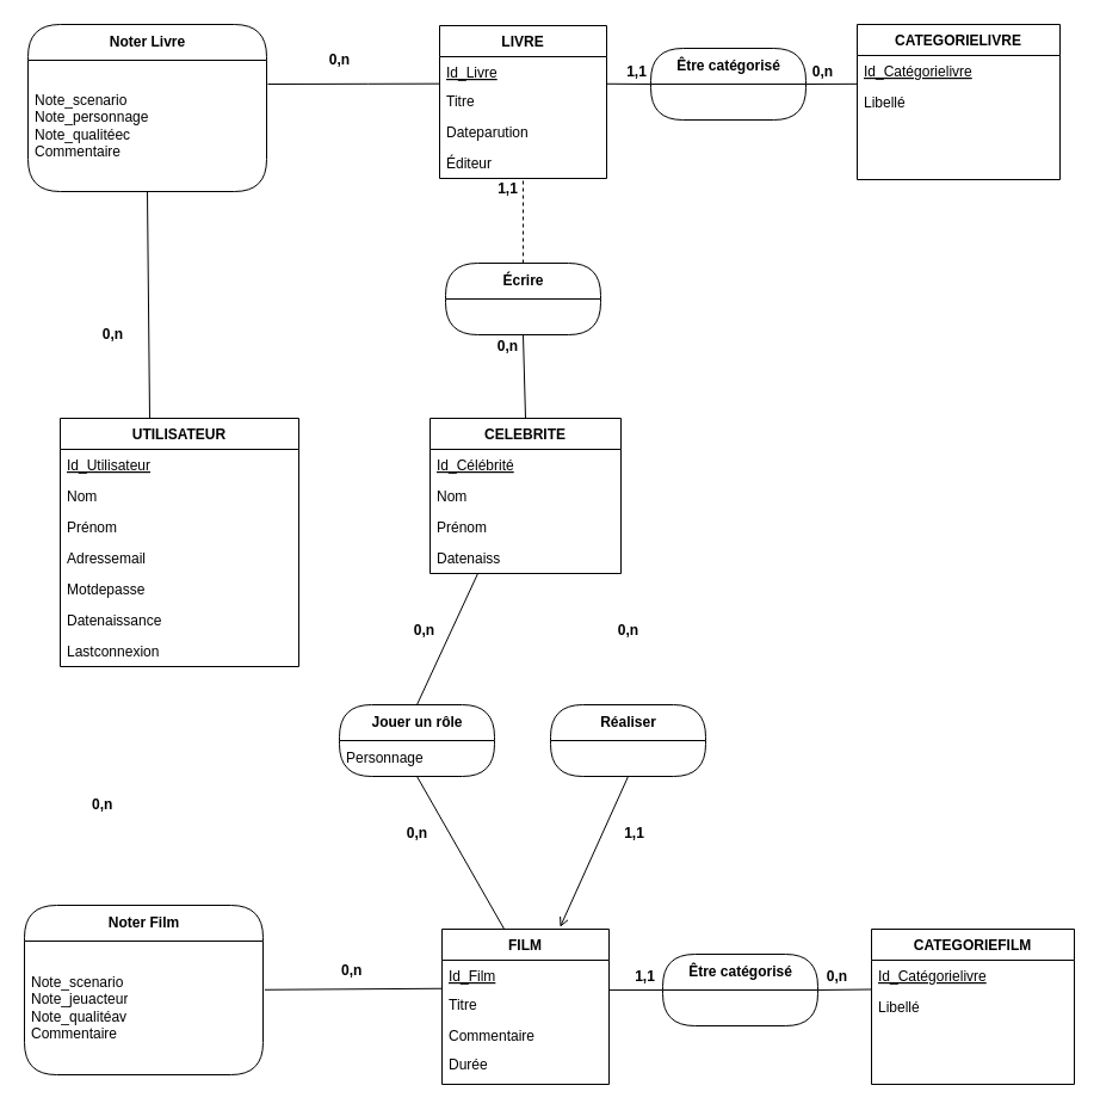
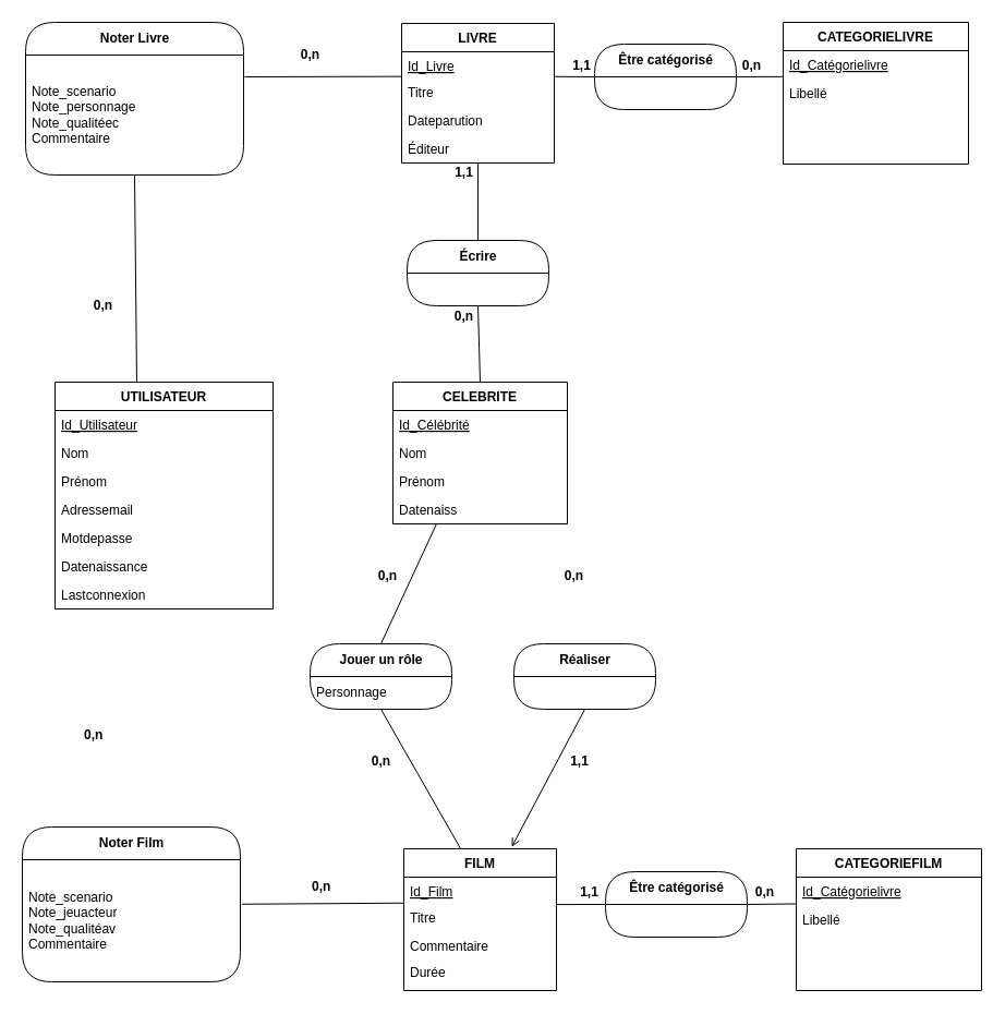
  <mxCell id="0" />
  <mxCell id="1" parent="0" />
  <mxCell id="2" value="" style="endArrow=none;html=1;rounded=0;entryX=0.5;entryY=1;entryDx=0;entryDy=0;exitX=0.375;exitY=0.001;exitDx=0;exitDy=0;exitPerimeter=0;" parent="1" source="33" target="49" edge="1"><mxGeometry relative="1" as="geometry"><mxPoint x="125" y="309" as="sourcePoint" /><mxPoint x="164" y="110" as="targetPoint" /></mxGeometry></mxCell>
  <mxCell id="3" value="" style="endArrow=none;html=1;rounded=0;exitX=1;exitY=0.948;exitDx=0;exitDy=0;exitPerimeter=0;entryX=0;entryY=0.5;entryDx=0;entryDy=0;" parent="1" source="51" target="8" edge="1"><mxGeometry relative="1" as="geometry"><mxPoint x="488" y="70" as="sourcePoint" /><mxPoint x="588" y="70" as="targetPoint" /></mxGeometry></mxCell>
  <mxCell id="4" value="" style="endArrow=none;html=1;rounded=0;exitX=1.002;exitY=0.042;exitDx=0;exitDy=0;exitPerimeter=0;entryX=0;entryY=0.5;entryDx=0;entryDy=0;" parent="1" source="57" target="65" edge="1"><mxGeometry relative="1" as="geometry"><mxPoint x="740" y="283" as="sourcePoint" /><mxPoint x="600" y="828.5" as="targetPoint" /></mxGeometry></mxCell>
  <mxCell id="5" value="" style="endArrow=none;html=1;rounded=0;entryX=0.5;entryY=1;entryDx=0;entryDy=0;exitX=0.373;exitY=0.001;exitDx=0;exitDy=0;exitPerimeter=0;" parent="1" source="55" target="31" edge="1"><mxGeometry relative="1" as="geometry"><mxPoint x="422" y="808" as="sourcePoint" /><mxPoint x="400" y="710" as="targetPoint" /></mxGeometry></mxCell>
  <mxCell id="6" value="&lt;b&gt;0,n&lt;/b&gt;" style="text;html=1;align=center;verticalAlign=middle;resizable=0;points=[];autosize=1;" parent="1" vertex="1"><mxGeometry x="80" y="271" width="27" height="18" as="geometry" /></mxCell>
  <mxCell id="7" value="&lt;b&gt;0,n&lt;/b&gt;" style="text;html=1;align=center;verticalAlign=middle;resizable=0;points=[];autosize=1;" parent="1" vertex="1"><mxGeometry x="270" y="41" width="27" height="18" as="geometry" /></mxCell>
  <mxCell id="8" value="Être catégorisé" style="swimlane;html=1;fontStyle=1;align=center;verticalAlign=middle;childLayout=stackLayout;horizontal=1;startSize=30;horizontalStack=0;resizeParent=0;resizeLast=1;container=0;fontColor=#000000;collapsible=0;rounded=1;arcSize=30;strokeColor=#000000;fillColor=#FFFFFF;swimlaneFillColor=#FFFFFF;dropTarget=0;" parent="1" vertex="1"><mxGeometry x="545" y="40" width="130" height="60" as="geometry" /></mxCell>
  <mxCell id="9" value="&lt;b&gt;0,n&lt;/b&gt;" style="text;whiteSpace=wrap;html=1;" parent="1" vertex="1"><mxGeometry x="75" y="660" width="35" height="30" as="geometry" /></mxCell>
  <mxCell id="10" value="Écrire" style="swimlane;html=1;fontStyle=1;align=center;verticalAlign=middle;childLayout=stackLayout;horizontal=1;startSize=30;horizontalStack=0;resizeParent=0;resizeLast=1;container=0;fontColor=#000000;collapsible=0;rounded=1;arcSize=30;strokeColor=#000000;fillColor=#FFFFFF;swimlaneFillColor=#FFFFFF;dropTarget=0;" parent="1" vertex="1"><mxGeometry x="373" y="220" width="130" height="60" as="geometry" /></mxCell>
  <mxCell id="11" value="&lt;b&gt;0,n&lt;/b&gt;" style="text;whiteSpace=wrap;html=1;" parent="1" vertex="1"><mxGeometry x="284" y="799" width="50" height="30" as="geometry" /></mxCell>
  <mxCell id="12" value="&lt;b&gt;0,n&lt;/b&gt;" style="text;html=1;align=center;verticalAlign=middle;resizable=0;points=[];autosize=1;" parent="1" vertex="1"><mxGeometry x="687" y="809" width="27" height="18" as="geometry" /></mxCell>
  <mxCell id="13" value="&lt;b&gt;1,1&lt;/b&gt;" style="text;html=1;align=center;verticalAlign=middle;resizable=0;points=[];autosize=1;" parent="1" vertex="1"><mxGeometry x="525" y="808" width="30" height="20" as="geometry" /></mxCell>
  <mxCell id="14" value="&lt;b&gt;0,n&lt;/b&gt;" style="text;html=1;align=center;verticalAlign=middle;resizable=0;points=[];autosize=1;" parent="1" vertex="1"><mxGeometry x="675" y="51" width="27" height="18" as="geometry" /></mxCell>
  <mxCell id="15" value="&lt;b&gt;1,1&lt;/b&gt;" style="text;html=1;align=center;verticalAlign=middle;resizable=0;points=[];autosize=1;" parent="1" vertex="1"><mxGeometry x="518" y="50" width="30" height="20" as="geometry" /></mxCell>
  <mxCell id="16" value="&lt;b&gt;1,1&lt;/b&gt;" style="text;html=1;align=center;verticalAlign=middle;resizable=0;points=[];autosize=1;" parent="1" vertex="1"><mxGeometry x="517" y="689" width="27" height="18" as="geometry" /></mxCell>
  <mxCell id="17" value="&lt;b&gt;0,n&lt;/b&gt;" style="text;html=1;align=center;verticalAlign=middle;resizable=0;points=[];autosize=1;" parent="1" vertex="1"><mxGeometry x="334" y="688" width="30" height="20" as="geometry" /></mxCell>
  <mxCell id="18" value="" style="endArrow=none;html=1;rounded=0;exitX=1.007;exitY=0.364;exitDx=0;exitDy=0;entryX=0.003;entryY=-0.01;entryDx=0;entryDy=0;exitPerimeter=0;entryPerimeter=0;" parent="1" source="64" target="57" edge="1"><mxGeometry relative="1" as="geometry"><mxPoint x="270" y="278.542" as="sourcePoint" /><mxPoint x="359.72" y="277.45" as="targetPoint" /></mxGeometry></mxCell>
  <mxCell id="19" value="" style="endArrow=none;html=1;rounded=0;entryX=-0.003;entryY=0.944;entryDx=0;entryDy=0;exitX=1.005;exitY=0.182;exitDx=0;exitDy=0;exitPerimeter=0;entryPerimeter=0;" parent="1" source="49" target="51" edge="1"><mxGeometry relative="1" as="geometry"><mxPoint x="268" y="70" as="sourcePoint" /><mxPoint x="338" y="69.8" as="targetPoint" /><Array as="points"><mxPoint x="308" y="69.8" /></Array></mxGeometry></mxCell>
  <mxCell id="20" value="" style="endArrow=none;html=1;rounded=0;exitX=0.5;exitY=0;exitDx=0;exitDy=0;entryX=0.5;entryY=1;entryDx=0;entryDy=0;" parent="1" source="25" edge="1"><mxGeometry relative="1" as="geometry"><mxPoint x="404" y="349" as="sourcePoint" /><mxPoint x="438" y="280" as="targetPoint" /></mxGeometry></mxCell>
  <mxCell id="21" value="&lt;b&gt;1,1&lt;/b&gt;" style="text;html=1;align=center;verticalAlign=middle;resizable=0;points=[];autosize=1;" parent="1" vertex="1"><mxGeometry x="411" y="149" width="27" height="18" as="geometry" /></mxCell>
  <mxCell id="22" value="&lt;b&gt;0,n&lt;/b&gt;" style="text;html=1;align=center;verticalAlign=middle;resizable=0;points=[];autosize=1;" parent="1" vertex="1"><mxGeometry x="411" y="281" width="27" height="18" as="geometry" /></mxCell>
  <mxCell id="23" value="&lt;b&gt;0,n&lt;/b&gt;" style="text;html=1;align=center;verticalAlign=middle;resizable=0;points=[];autosize=1;" parent="1" vertex="1"><mxGeometry x="512" y="519" width="27" height="18" as="geometry" /></mxCell>
  <mxCell id="24" value="" style="endArrow=none;html=1;exitX=0.5;exitY=0;exitDx=0;exitDy=0;" parent="1" source="31" edge="1"><mxGeometry width="50" height="50" relative="1" as="geometry"><mxPoint x="320" y="540" as="sourcePoint" /><mxPoint x="400" y="480" as="targetPoint" /></mxGeometry></mxCell>
  <mxCell id="25" value="CELEBRITE" style="swimlane;fontStyle=1;childLayout=stackLayout;horizontal=1;startSize=26;fillColor=none;horizontalStack=0;resizeParent=1;resizeParentMax=0;resizeLast=0;collapsible=1;marginBottom=0;" parent="1" vertex="1"><mxGeometry x="360" y="350" width="160" height="130" as="geometry" /></mxCell>
  <mxCell id="26" value="Id_Célébrité" style="text;strokeColor=none;fillColor=none;align=left;verticalAlign=top;spacingLeft=4;spacingRight=4;overflow=hidden;rotatable=0;points=[[0,0.5],[1,0.5]];portConstraint=eastwest;fontStyle=4" parent="25" vertex="1"><mxGeometry y="26" width="160" height="26" as="geometry" /></mxCell>
  <mxCell id="27" value="Nom" style="text;strokeColor=none;fillColor=none;align=left;verticalAlign=top;spacingLeft=4;spacingRight=4;overflow=hidden;rotatable=0;points=[[0,0.5],[1,0.5]];portConstraint=eastwest;" parent="25" vertex="1"><mxGeometry y="52" width="160" height="26" as="geometry" /></mxCell>
  <mxCell id="28" value="Prénom" style="text;strokeColor=none;fillColor=none;align=left;verticalAlign=top;spacingLeft=4;spacingRight=4;overflow=hidden;rotatable=0;points=[[0,0.5],[1,0.5]];portConstraint=eastwest;" parent="25" vertex="1"><mxGeometry y="78" width="160" height="26" as="geometry" /></mxCell>
  <mxCell id="29" value="Datenaiss" style="text;strokeColor=none;fillColor=none;align=left;verticalAlign=top;spacingLeft=4;spacingRight=4;overflow=hidden;rotatable=0;points=[[0,0.5],[1,0.5]];portConstraint=eastwest;" parent="25" vertex="1"><mxGeometry y="104" width="160" height="26" as="geometry" /></mxCell>
  <mxCell id="30" value="&lt;b&gt;0,n&lt;/b&gt;" style="text;html=1;align=center;verticalAlign=middle;resizable=0;points=[];autosize=1;" parent="1" vertex="1"><mxGeometry x="340" y="518" width="30" height="20" as="geometry" /></mxCell>
  <mxCell id="31" value="Jouer un rôle" style="swimlane;html=1;fontStyle=1;align=center;verticalAlign=middle;childLayout=stackLayout;horizontal=1;startSize=30;horizontalStack=0;resizeParent=0;resizeLast=1;container=0;fontColor=#000000;collapsible=0;rounded=1;arcSize=30;strokeColor=#000000;fillColor=#FFFFFF;swimlaneFillColor=#FFFFFF;dropTarget=0;" parent="1" vertex="1"><mxGeometry x="284" y="590" width="130" height="60" as="geometry" /></mxCell>
  <mxCell id="32" value="Personnage" style="text;html=1;strokeColor=none;fillColor=none;align=left;verticalAlign=middle;spacingLeft=4;spacingRight=4;whiteSpace=wrap;overflow=hidden;rotatable=0;fontColor=#000000;" parent="31" vertex="1"><mxGeometry y="30" width="130" height="30" as="geometry" /></mxCell>
  <mxCell id="33" value="UTILISATEUR" style="swimlane;fontStyle=1;childLayout=stackLayout;horizontal=1;startSize=26;fillColor=none;horizontalStack=0;resizeParent=1;resizeParentMax=0;resizeLast=0;collapsible=1;marginBottom=0;" parent="1" vertex="1"><mxGeometry x="50" y="350" width="200" height="208" as="geometry" /></mxCell>
  <mxCell id="34" value="Id_Utilisateur" style="text;strokeColor=none;fillColor=none;align=left;verticalAlign=top;spacingLeft=4;spacingRight=4;overflow=hidden;rotatable=0;points=[[0,0.5],[1,0.5]];portConstraint=eastwest;fontStyle=4" parent="33" vertex="1"><mxGeometry y="26" width="200" height="26" as="geometry" /></mxCell>
  <mxCell id="35" value="Nom" style="text;strokeColor=none;fillColor=none;align=left;verticalAlign=top;spacingLeft=4;spacingRight=4;overflow=hidden;rotatable=0;points=[[0,0.5],[1,0.5]];portConstraint=eastwest;" parent="33" vertex="1"><mxGeometry y="52" width="200" height="26" as="geometry" /></mxCell>
  <mxCell id="36" value="Prénom" style="text;strokeColor=none;fillColor=none;align=left;verticalAlign=top;spacingLeft=4;spacingRight=4;overflow=hidden;rotatable=0;points=[[0,0.5],[1,0.5]];portConstraint=eastwest;" parent="33" vertex="1"><mxGeometry y="78" width="200" height="26" as="geometry" /></mxCell>
  <mxCell id="37" value="Adressemail" style="text;strokeColor=none;fillColor=none;align=left;verticalAlign=top;spacingLeft=4;spacingRight=4;overflow=hidden;rotatable=0;points=[[0,0.5],[1,0.5]];portConstraint=eastwest;" parent="33" vertex="1"><mxGeometry y="104" width="200" height="26" as="geometry" /></mxCell>
  <mxCell id="38" value="Motdepasse" style="text;strokeColor=none;fillColor=none;align=left;verticalAlign=top;spacingLeft=4;spacingRight=4;overflow=hidden;rotatable=0;points=[[0,0.5],[1,0.5]];portConstraint=eastwest;" parent="33" vertex="1"><mxGeometry y="130" width="200" height="26" as="geometry" /></mxCell>
  <mxCell id="39" value="Datenaissance" style="text;strokeColor=none;fillColor=none;align=left;verticalAlign=top;spacingLeft=4;spacingRight=4;overflow=hidden;rotatable=0;points=[[0,0.5],[1,0.5]];portConstraint=eastwest;" parent="33" vertex="1"><mxGeometry y="156" width="200" height="26" as="geometry" /></mxCell>
  <mxCell id="40" value="Lastconnexion" style="text;strokeColor=none;fillColor=none;align=left;verticalAlign=top;spacingLeft=4;spacingRight=4;overflow=hidden;rotatable=0;points=[[0,0.5],[1,0.5]];portConstraint=eastwest;" parent="33" vertex="1"><mxGeometry y="182" width="200" height="26" as="geometry" /></mxCell>
  <mxCell id="41" value="" style="endArrow=none;html=1;exitX=1;exitY=0.5;exitDx=0;exitDy=0;entryX=0.002;entryY=0.917;entryDx=0;entryDy=0;entryPerimeter=0;endFill=0;" parent="1" source="8" target="46" edge="1"><mxGeometry width="50" height="50" relative="1" as="geometry"><mxPoint x="628" y="70" as="sourcePoint" /><mxPoint x="716" y="70" as="targetPoint" /></mxGeometry></mxCell>
  <mxCell id="42" value="" style="endArrow=none;html=1;exitX=1;exitY=0.5;exitDx=0;exitDy=0;entryX=0;entryY=0.942;entryDx=0;entryDy=0;entryPerimeter=0;endFill=0;" parent="1" source="65" target="61" edge="1"><mxGeometry width="50" height="50" relative="1" as="geometry"><mxPoint x="641" y="828.5" as="sourcePoint" /><mxPoint x="680" y="748" as="targetPoint" /></mxGeometry></mxCell>
  <mxCell id="43" value="" style="endArrow=open;html=1;exitX=0.5;exitY=1;exitDx=0;exitDy=0;entryX=0.707;entryY=-0.013;entryDx=0;entryDy=0;entryPerimeter=0;endFill=0;" parent="1" source="66" target="55" edge="1"><mxGeometry width="50" height="50" relative="1" as="geometry"><mxPoint x="540" y="631" as="sourcePoint" /><mxPoint x="599" y="660.002" as="targetPoint" /></mxGeometry></mxCell>
- <mxCell id="44" value="" style="endArrow=none;html=1;entryX=0.5;entryY=1;entryDx=0;entryDy=0;exitX=0.5;exitY=0;exitDx=0;exitDy=0;endFill=0;dashed=1;" parent="1" source="10" target="50" edge="1"><mxGeometry width="50" height="50" relative="1" as="geometry"><mxPoint x="438" y="240" as="sourcePoint" /><mxPoint x="528" y="190" as="targetPoint" /></mxGeometry></mxCell>
+ <mxCell id="44" value="" style="endArrow=none;html=1;entryX=0.5;entryY=1;entryDx=0;entryDy=0;exitX=0.5;exitY=0;exitDx=0;exitDy=0;endFill=0;" parent="1" source="10" target="50" edge="1"><mxGeometry width="50" height="50" relative="1" as="geometry"><mxPoint x="438" y="240" as="sourcePoint" /><mxPoint x="528" y="190" as="targetPoint" /></mxGeometry></mxCell>
  <mxCell id="45" value="CATEGORIELIVRE" style="swimlane;fontStyle=1;childLayout=stackLayout;horizontal=1;startSize=26;fillColor=none;horizontalStack=0;resizeParent=1;resizeParentMax=0;resizeLast=0;collapsible=1;marginBottom=0;" parent="1" vertex="1"><mxGeometry x="718" y="20" width="170" height="130" as="geometry" /></mxCell>
  <mxCell id="46" value="Id_Catégorielivre" style="text;strokeColor=none;fillColor=none;align=left;verticalAlign=top;spacingLeft=4;spacingRight=4;overflow=hidden;rotatable=0;points=[[0,0.5],[1,0.5]];portConstraint=eastwest;fontStyle=4" parent="45" vertex="1"><mxGeometry y="26" width="170" height="26" as="geometry" /></mxCell>
  <mxCell id="47" value="Libellé" style="text;strokeColor=none;fillColor=none;align=left;verticalAlign=top;spacingLeft=4;spacingRight=4;overflow=hidden;rotatable=0;points=[[0,0.5],[1,0.5]];portConstraint=eastwest;" parent="45" vertex="1"><mxGeometry y="52" width="170" height="78" as="geometry" /></mxCell>
  <mxCell id="48" value="Noter Livre" style="swimlane;html=1;fontStyle=1;align=center;verticalAlign=middle;childLayout=stackLayout;horizontal=1;startSize=30;horizontalStack=0;resizeParent=0;resizeLast=1;container=0;fontColor=#000000;collapsible=0;rounded=1;arcSize=30;strokeColor=#000000;fillColor=#FFFFFF;swimlaneFillColor=#FFFFFF;dropTarget=0;" parent="1" vertex="1"><mxGeometry x="23" y="20" width="200" height="140" as="geometry" /></mxCell>
  <mxCell id="49" value="&lt;div align=&quot;left&quot;&gt;Note_scenario&lt;br&gt;&lt;/div&gt;&lt;div&gt;Note_personnage&lt;br&gt;&lt;/div&gt;&lt;div&gt;Note_qualitéec&lt;/div&gt;&lt;div&gt;Commentaire&lt;br&gt;&lt;/div&gt;" style="text;html=1;strokeColor=none;fillColor=none;align=left;verticalAlign=middle;spacingLeft=4;spacingRight=4;whiteSpace=wrap;overflow=hidden;rotatable=0;fontColor=#000000;" parent="48" vertex="1"><mxGeometry y="30" width="200" height="110" as="geometry" /></mxCell>
  <mxCell id="50" value="LIVRE" style="swimlane;fontStyle=1;childLayout=stackLayout;horizontal=1;startSize=26;fillColor=none;horizontalStack=0;resizeParent=1;resizeParentMax=0;resizeLast=0;collapsible=1;marginBottom=0;" parent="1" vertex="1"><mxGeometry x="368" y="21" width="140" height="128" as="geometry" /></mxCell>
  <mxCell id="51" value="Id_Livre" style="text;strokeColor=none;fillColor=none;align=left;verticalAlign=top;spacingLeft=4;spacingRight=4;overflow=hidden;rotatable=0;points=[[0,0.5],[1,0.5]];portConstraint=eastwest;fontStyle=4" parent="50" vertex="1"><mxGeometry y="26" width="140" height="24" as="geometry" /></mxCell>
  <mxCell id="52" value="Titre" style="text;strokeColor=none;fillColor=none;align=left;verticalAlign=top;spacingLeft=4;spacingRight=4;overflow=hidden;rotatable=0;points=[[0,0.5],[1,0.5]];portConstraint=eastwest;" parent="50" vertex="1"><mxGeometry y="50" width="140" height="26" as="geometry" /></mxCell>
  <mxCell id="53" value="Dateparution" style="text;strokeColor=none;fillColor=none;align=left;verticalAlign=top;spacingLeft=4;spacingRight=4;overflow=hidden;rotatable=0;points=[[0,0.5],[1,0.5]];portConstraint=eastwest;" parent="50" vertex="1"><mxGeometry y="76" width="140" height="26" as="geometry" /></mxCell>
  <mxCell id="54" value="Éditeur" style="text;strokeColor=none;fillColor=none;align=left;verticalAlign=top;spacingLeft=4;spacingRight=4;overflow=hidden;rotatable=0;points=[[0,0.5],[1,0.5]];portConstraint=eastwest;" parent="50" vertex="1"><mxGeometry y="102" width="140" height="26" as="geometry" /></mxCell>
  <mxCell id="55" value="FILM" style="swimlane;fontStyle=1;childLayout=stackLayout;horizontal=1;startSize=26;fillColor=none;horizontalStack=0;resizeParent=1;resizeParentMax=0;resizeLast=0;collapsible=1;marginBottom=0;" parent="1" vertex="1"><mxGeometry x="370" y="778" width="140" height="130" as="geometry" /></mxCell>
  <mxCell id="56" value="Id_Film" style="text;strokeColor=none;fillColor=none;align=left;verticalAlign=top;spacingLeft=4;spacingRight=4;overflow=hidden;rotatable=0;points=[[0,0.5],[1,0.5]];portConstraint=eastwest;fontStyle=4" parent="55" vertex="1"><mxGeometry y="26" width="140" height="24" as="geometry" /></mxCell>
  <mxCell id="57" value="Titre" style="text;strokeColor=none;fillColor=none;align=left;verticalAlign=top;spacingLeft=4;spacingRight=4;overflow=hidden;rotatable=0;points=[[0,0.5],[1,0.5]];portConstraint=eastwest;" parent="55" vertex="1"><mxGeometry y="50" width="140" height="26" as="geometry" /></mxCell>
  <mxCell id="58" value="Commentaire" style="text;strokeColor=none;fillColor=none;align=left;verticalAlign=top;spacingLeft=4;spacingRight=4;overflow=hidden;rotatable=0;points=[[0,0.5],[1,0.5]];portConstraint=eastwest;" parent="55" vertex="1"><mxGeometry y="76" width="140" height="24" as="geometry" /></mxCell>
  <mxCell id="59" value="Durée" style="text;strokeColor=none;fillColor=none;align=left;verticalAlign=top;spacingLeft=4;spacingRight=4;overflow=hidden;rotatable=0;points=[[0,0.5],[1,0.5]];portConstraint=eastwest;" parent="55" vertex="1"><mxGeometry y="100" width="140" height="30" as="geometry" /></mxCell>
  <mxCell id="60" value="CATEGORIEFILM" style="swimlane;fontStyle=1;childLayout=stackLayout;horizontal=1;startSize=26;fillColor=none;horizontalStack=0;resizeParent=1;resizeParentMax=0;resizeLast=0;collapsible=1;marginBottom=0;" parent="1" vertex="1"><mxGeometry x="730" y="778" width="170" height="130" as="geometry" /></mxCell>
  <mxCell id="61" value="Id_Catégorielivre" style="text;strokeColor=none;fillColor=none;align=left;verticalAlign=top;spacingLeft=4;spacingRight=4;overflow=hidden;rotatable=0;points=[[0,0.5],[1,0.5]];portConstraint=eastwest;fontStyle=4" parent="60" vertex="1"><mxGeometry y="26" width="170" height="26" as="geometry" /></mxCell>
  <mxCell id="62" value="Libellé" style="text;strokeColor=none;fillColor=none;align=left;verticalAlign=top;spacingLeft=4;spacingRight=4;overflow=hidden;rotatable=0;points=[[0,0.5],[1,0.5]];portConstraint=eastwest;" parent="60" vertex="1"><mxGeometry y="52" width="170" height="78" as="geometry" /></mxCell>
  <mxCell id="63" value="Noter Film" style="swimlane;html=1;fontStyle=1;align=center;verticalAlign=middle;childLayout=stackLayout;horizontal=1;startSize=30;horizontalStack=0;resizeParent=0;resizeLast=1;container=0;fontColor=#000000;collapsible=0;rounded=1;arcSize=30;strokeColor=#000000;fillColor=#FFFFFF;swimlaneFillColor=#FFFFFF;dropTarget=0;" parent="1" vertex="1"><mxGeometry x="20" y="758" width="200" height="142" as="geometry" /></mxCell>
  <mxCell id="64" value="&lt;div&gt;Note_scenario&lt;/div&gt;&lt;div&gt;Note_jeuacteur&lt;/div&gt;&lt;div&gt;Note_qualitéav&lt;/div&gt;&lt;div&gt;Commentaire&lt;br&gt;&lt;/div&gt;" style="text;html=1;strokeColor=none;fillColor=none;align=left;verticalAlign=middle;spacingLeft=4;spacingRight=4;whiteSpace=wrap;overflow=hidden;rotatable=0;fontColor=#000000;" parent="63" vertex="1"><mxGeometry y="30" width="200" height="112" as="geometry" /></mxCell>
  <mxCell id="65" value="Être&amp;nbsp;catégorisé" style="swimlane;html=1;fontStyle=1;align=center;verticalAlign=middle;childLayout=stackLayout;horizontal=1;startSize=30;horizontalStack=0;resizeParent=0;resizeLast=1;container=0;fontColor=#000000;collapsible=0;rounded=1;arcSize=30;strokeColor=#000000;fillColor=#FFFFFF;swimlaneFillColor=#FFFFFF;dropTarget=0;" parent="1" vertex="1"><mxGeometry x="555" y="799" width="130" height="60" as="geometry" /></mxCell>
- <mxCell id="66" value="Réaliser" style="swimlane;html=1;fontStyle=1;align=center;verticalAlign=middle;childLayout=stackLayout;horizontal=1;startSize=30;horizontalStack=0;resizeParent=0;resizeLast=1;container=0;fontColor=#000000;collapsible=0;rounded=1;arcSize=30;strokeColor=#000000;fillColor=#FFFFFF;swimlaneFillColor=#FFFFFF;dropTarget=0;" parent="1" vertex="1"><mxGeometry x="461" y="590" width="130" height="60" as="geometry" /></mxCell>
+ <mxCell id="66" value="Réaliser" style="swimlane;html=1;fontStyle=1;align=center;verticalAlign=middle;childLayout=stackLayout;horizontal=1;startSize=30;horizontalStack=0;resizeParent=0;resizeLast=1;container=0;fontColor=#000000;collapsible=0;rounded=1;arcSize=30;strokeColor=#000000;fillColor=#FFFFFF;swimlaneFillColor=#FFFFFF;dropTarget=0;" parent="1" vertex="1"><mxGeometry x="471" y="590" width="130" height="60" as="geometry" /></mxCell>
